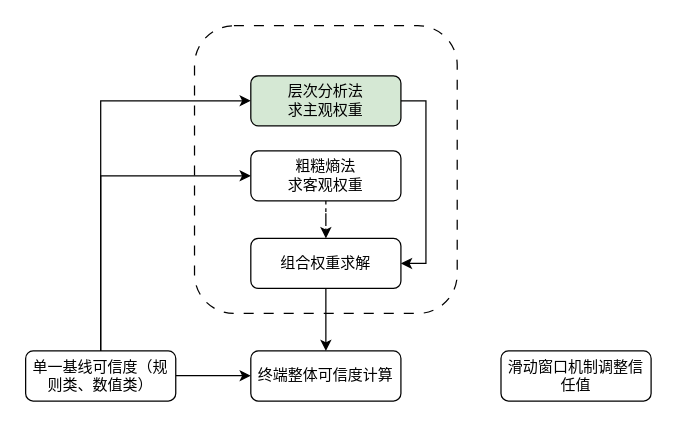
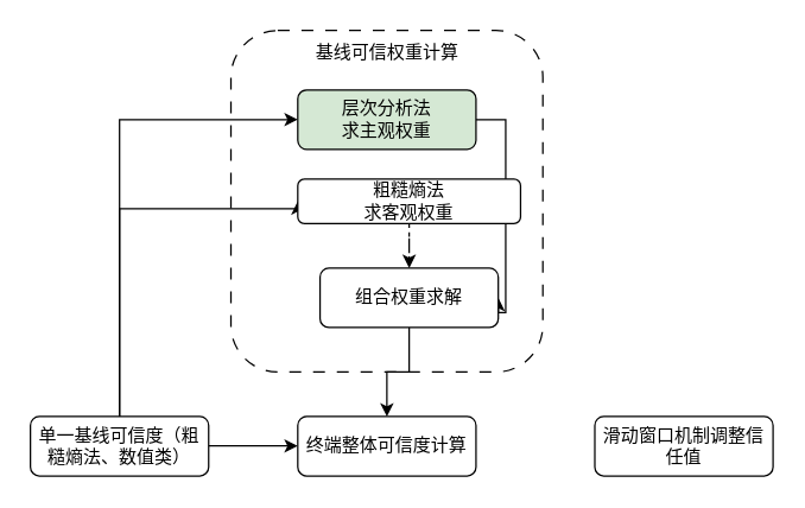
  <mxCell id="0" />
  <mxCell id="1" parent="0" />
  <mxCell id="2" value="" style="rounded=1;whiteSpace=wrap;html=1;dashed=1;dashPattern=8 8;" vertex="1" parent="1"><mxGeometry x="155" y="20" width="210" height="230" as="geometry" /></mxCell>
  <mxCell id="3" value="" style="edgeStyle=orthogonalEdgeStyle;rounded=0;orthogonalLoop=1;jettySize=auto;html=1;" edge="1" parent="1"><mxGeometry relative="1" as="geometry"><mxPoint x="140" y="299.76" as="sourcePoint" /><mxPoint x="200" y="299.76" as="targetPoint" /></mxGeometry></mxCell>
  <mxCell id="4" style="edgeStyle=orthogonalEdgeStyle;rounded=0;orthogonalLoop=1;jettySize=auto;html=1;entryX=0;entryY=0.5;entryDx=0;entryDy=0;" edge="1" parent="1" target="7"><mxGeometry relative="1" as="geometry"><mxPoint x="80" y="280" as="sourcePoint" /><Array as="points"><mxPoint x="80" y="80" /></Array></mxGeometry></mxCell>
  <mxCell id="5" style="edgeStyle=orthogonalEdgeStyle;rounded=0;orthogonalLoop=1;jettySize=auto;html=1;entryX=0;entryY=0.5;entryDx=0;entryDy=0;" edge="1" parent="1" target="9"><mxGeometry relative="1" as="geometry"><mxPoint x="80" y="280" as="sourcePoint" /><Array as="points"><mxPoint x="80" y="140" /></Array></mxGeometry></mxCell>
  <mxCell id="6" style="edgeStyle=orthogonalEdgeStyle;rounded=0;orthogonalLoop=1;jettySize=auto;html=1;entryX=1;entryY=0.5;entryDx=0;entryDy=0;" edge="1" parent="1" source="7" target="11"><mxGeometry relative="1" as="geometry"><Array as="points"><mxPoint x="340" y="80" /><mxPoint x="340" y="210" /></Array></mxGeometry></mxCell>
  <mxCell id="7" value="层次分析法&lt;div&gt;求主观权重&lt;/div&gt;" style="whiteSpace=wrap;html=1;rounded=1;fillColor=#d5e8d4;" vertex="1" parent="1"><mxGeometry x="200" y="60" width="120" height="40" as="geometry" /></mxCell>
  <mxCell id="8" value="" style="edgeStyle=orthogonalEdgeStyle;rounded=0;orthogonalLoop=1;jettySize=auto;html=1;dashed=1;" edge="1" parent="1" source="9" target="11"><mxGeometry relative="1" as="geometry" /></mxCell>
- <mxCell id="9" value="粗糙熵法&lt;div&gt;求客观权重&lt;/div&gt;" style="whiteSpace=wrap;html=1;rounded=1;" vertex="1" parent="1"><mxGeometry x="200" y="120" width="120" height="40" as="geometry" /></mxCell>
+ <mxCell id="9" value="粗糙熵法&lt;div&gt;求客观权重&lt;/div&gt;" style="whiteSpace=wrap;html=1;rounded=1;" vertex="1" parent="1"><mxGeometry x="200" y="120" width="150" height="30" as="geometry" /></mxCell>
  <mxCell id="10" value="" style="edgeStyle=orthogonalEdgeStyle;rounded=0;orthogonalLoop=1;jettySize=auto;html=1;" edge="1" parent="1" source="11" target="13"><mxGeometry relative="1" as="geometry" /></mxCell>
- <mxCell id="11" value="组合权重求解" style="whiteSpace=wrap;html=1;rounded=1;" vertex="1" parent="1"><mxGeometry x="200" y="190" width="120" height="40" as="geometry" /></mxCell>
- <mxCell id="12" value="单一基线可信度（规则类、数值类）" style="whiteSpace=wrap;html=1;rounded=1;" vertex="1" parent="1"><mxGeometry x="20" y="280" width="120" height="40" as="geometry" /></mxCell>
+ <mxCell id="11" value="组合权重求解" style="whiteSpace=wrap;html=1;rounded=1;" vertex="1" parent="1"><mxGeometry x="215" y="180" width="120" height="40" as="geometry" /></mxCell>
+ <mxCell id="12" value="单一基线可信度（粗糙熵法、数值类）" style="whiteSpace=wrap;html=1;rounded=1;" vertex="1" parent="1"><mxGeometry x="20" y="280" width="120" height="40" as="geometry" /></mxCell>
  <mxCell id="13" value="终端整体可信度计算" style="whiteSpace=wrap;html=1;rounded=1;" vertex="1" parent="1"><mxGeometry x="200" y="280" width="120" height="40" as="geometry" /></mxCell>
+ <mxCell id="14" value="基线可信权重计算" style="text;html=1;align=center;verticalAlign=middle;resizable=0;points=[];autosize=1;strokeColor=none;fillColor=none;" vertex="1" parent="1"><mxGeometry x="200" y="20" width="120" height="30" as="geometry" /></mxCell>
  <mxCell id="15" value="滑动窗口机制调整信任值" style="whiteSpace=wrap;html=1;rounded=1;" vertex="1" parent="1"><mxGeometry x="400" y="280" width="120" height="40" as="geometry" /></mxCell>
